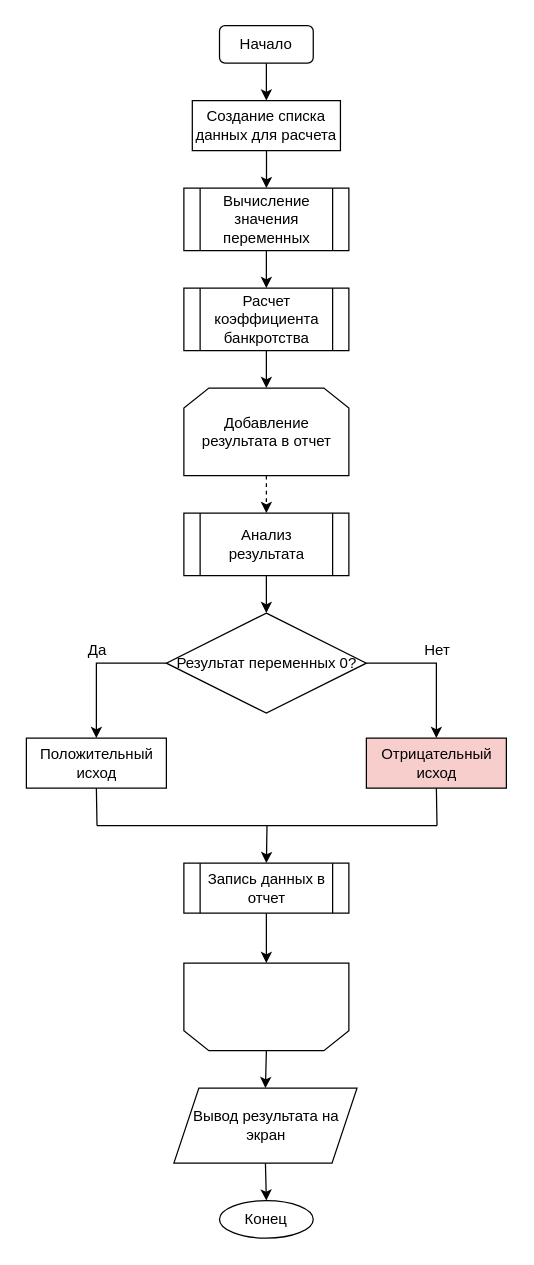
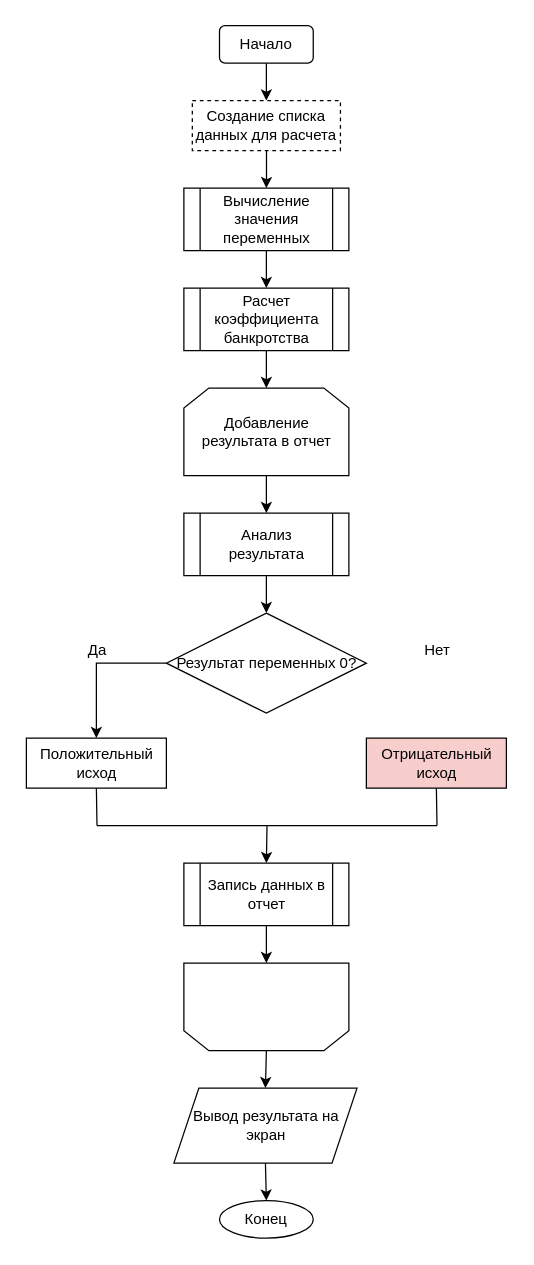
  <mxCell id="0" />
  <mxCell id="1" parent="0" />
  <mxCell id="2" value="" style="edgeStyle=orthogonalEdgeStyle;rounded=0;orthogonalLoop=1;jettySize=auto;html=1;entryX=0.5;entryY=0;entryDx=0;entryDy=0;" edge="1" parent="1" source="3" target="5"><mxGeometry relative="1" as="geometry" /></mxCell>
  <mxCell id="3" value="Начало" style="whiteSpace=wrap;html=1;rounded=1;" vertex="1" parent="1"><mxGeometry x="175" y="20" width="75" height="30" as="geometry" /></mxCell>
  <mxCell id="4" value="" style="edgeStyle=orthogonalEdgeStyle;rounded=0;orthogonalLoop=1;jettySize=auto;html=1;entryX=0.5;entryY=0;entryDx=0;entryDy=0;" edge="1" parent="1" source="5" target="7"><mxGeometry relative="1" as="geometry" /></mxCell>
- <mxCell id="5" value="Создание списка данных для расчета" style="rounded=0;whiteSpace=wrap;html=1;" vertex="1" parent="1"><mxGeometry x="153.25" y="80" width="118.5" height="40" as="geometry" /></mxCell>
+ <mxCell id="5" value="Создание списка данных для расчета" style="rounded=0;whiteSpace=wrap;html=1;dashed=1;" vertex="1" parent="1"><mxGeometry x="153.25" y="80" width="118.5" height="40" as="geometry" /></mxCell>
  <mxCell id="6" style="edgeStyle=orthogonalEdgeStyle;rounded=0;orthogonalLoop=1;jettySize=auto;html=1;exitX=0.5;exitY=1;exitDx=0;exitDy=0;entryX=0.5;entryY=0;entryDx=0;entryDy=0;" edge="1" parent="1" source="7" target="9"><mxGeometry relative="1" as="geometry" /></mxCell>
  <mxCell id="7" value="Вычисление значения переменных" style="shape=process;whiteSpace=wrap;html=1;backgroundOutline=1;" vertex="1" parent="1"><mxGeometry x="146.5" y="150" width="132" height="50" as="geometry" /></mxCell>
  <mxCell id="8" style="edgeStyle=orthogonalEdgeStyle;rounded=0;orthogonalLoop=1;jettySize=auto;html=1;exitX=0.5;exitY=1;exitDx=0;exitDy=0;entryX=0.5;entryY=0;entryDx=0;entryDy=0;" edge="1" parent="1" source="9" target="11"><mxGeometry relative="1" as="geometry" /></mxCell>
  <mxCell id="9" value="Расчет коэффициента банкротства" style="shape=process;whiteSpace=wrap;html=1;backgroundOutline=1;" vertex="1" parent="1"><mxGeometry x="146.5" y="230" width="132" height="50" as="geometry" /></mxCell>
- <mxCell id="10" style="edgeStyle=orthogonalEdgeStyle;rounded=0;orthogonalLoop=1;jettySize=auto;html=1;exitX=0.5;exitY=1;exitDx=0;exitDy=0;entryX=0.5;entryY=0;entryDx=0;entryDy=0;dashed=1;" edge="1" parent="1" source="11" target="15"><mxGeometry relative="1" as="geometry" /></mxCell>
+ <mxCell id="10" style="edgeStyle=orthogonalEdgeStyle;rounded=0;orthogonalLoop=1;jettySize=auto;html=1;exitX=0.5;exitY=1;exitDx=0;exitDy=0;entryX=0.5;entryY=0;entryDx=0;entryDy=0;" edge="1" parent="1" source="11" target="15"><mxGeometry relative="1" as="geometry" /></mxCell>
  <mxCell id="11" value="Добавление результата в отчет" style="shape=loopLimit;whiteSpace=wrap;html=1;" vertex="1" parent="1"><mxGeometry x="146.5" y="310" width="132" height="70" as="geometry" /></mxCell>
  <mxCell id="12" style="edgeStyle=orthogonalEdgeStyle;rounded=0;orthogonalLoop=1;jettySize=auto;html=1;exitX=0.5;exitY=0;exitDx=0;exitDy=0;entryX=0.5;entryY=0;entryDx=0;entryDy=0;" edge="1" parent="1" source="13" target="24"><mxGeometry relative="1" as="geometry" /></mxCell>
  <mxCell id="13" value="" style="shape=loopLimit;whiteSpace=wrap;html=1;rotation=-180;" vertex="1" parent="1"><mxGeometry x="146.5" y="770" width="132" height="70" as="geometry" /></mxCell>
  <mxCell id="14" style="edgeStyle=orthogonalEdgeStyle;rounded=0;orthogonalLoop=1;jettySize=auto;html=1;exitX=0.5;exitY=1;exitDx=0;exitDy=0;entryX=0.5;entryY=0;entryDx=0;entryDy=0;" edge="1" parent="1" source="15" target="18"><mxGeometry relative="1" as="geometry" /></mxCell>
  <mxCell id="15" value="Анализ результата" style="shape=process;whiteSpace=wrap;html=1;backgroundOutline=1;" vertex="1" parent="1"><mxGeometry x="146.5" y="410" width="132" height="50" as="geometry" /></mxCell>
  <mxCell id="16" style="edgeStyle=orthogonalEdgeStyle;rounded=0;orthogonalLoop=1;jettySize=auto;html=1;exitX=0;exitY=0.5;exitDx=0;exitDy=0;entryX=0.5;entryY=0;entryDx=0;entryDy=0;" edge="1" parent="1" source="18" target="19"><mxGeometry relative="1" as="geometry" /></mxCell>
- <mxCell id="17" style="edgeStyle=orthogonalEdgeStyle;rounded=0;orthogonalLoop=1;jettySize=auto;html=1;exitX=1;exitY=0.5;exitDx=0;exitDy=0;entryX=0.5;entryY=0;entryDx=0;entryDy=0;" edge="1" parent="1" source="18" target="20"><mxGeometry relative="1" as="geometry" /></mxCell>
  <mxCell id="18" value="Результат переменных 0?" style="rhombus;whiteSpace=wrap;html=1;" vertex="1" parent="1"><mxGeometry x="132.5" y="490" width="160" height="80" as="geometry" /></mxCell>
  <mxCell id="19" value="Положительный исход" style="rounded=0;whiteSpace=wrap;html=1;" vertex="1" parent="1"><mxGeometry x="20.5" y="590" width="112" height="40" as="geometry" /></mxCell>
  <mxCell id="20" value="Отрицательный исход" style="rounded=0;whiteSpace=wrap;html=1;fillColor=#f8cecc;" vertex="1" parent="1"><mxGeometry x="292.5" y="590" width="112" height="40" as="geometry" /></mxCell>
  <mxCell id="21" style="edgeStyle=orthogonalEdgeStyle;rounded=0;orthogonalLoop=1;jettySize=auto;html=1;exitX=0.5;exitY=1;exitDx=0;exitDy=0;entryX=0.5;entryY=1;entryDx=0;entryDy=0;" edge="1" parent="1" source="22" target="13"><mxGeometry relative="1" as="geometry" /></mxCell>
- <mxCell id="22" value="Запись данных в отчет" style="shape=process;whiteSpace=wrap;html=1;backgroundOutline=1;" vertex="1" parent="1"><mxGeometry x="146.5" y="690" width="132" height="40" as="geometry" /></mxCell>
+ <mxCell id="22" value="Запись данных в отчет" style="shape=process;whiteSpace=wrap;html=1;backgroundOutline=1;" vertex="1" parent="1"><mxGeometry x="146.5" y="690" width="132" height="50" as="geometry" /></mxCell>
  <mxCell id="23" style="edgeStyle=orthogonalEdgeStyle;rounded=0;orthogonalLoop=1;jettySize=auto;html=1;exitX=0.5;exitY=1;exitDx=0;exitDy=0;entryX=0.5;entryY=0;entryDx=0;entryDy=0;" edge="1" parent="1" source="24" target="25"><mxGeometry relative="1" as="geometry" /></mxCell>
  <mxCell id="24" value="Вывод результата на экран" style="shape=parallelogram;perimeter=parallelogramPerimeter;whiteSpace=wrap;html=1;fixedSize=1;" vertex="1" parent="1"><mxGeometry x="138.5" y="870" width="146.5" height="60" as="geometry" /></mxCell>
  <mxCell id="25" value="Конец" style="ellipse;whiteSpace=wrap;html=1;" vertex="1" parent="1"><mxGeometry x="175" y="960" width="75" height="30" as="geometry" /></mxCell>
  <mxCell id="26" value="Да" style="text;html=1;align=center;verticalAlign=middle;resizable=0;points=[];autosize=1;" vertex="1" parent="1"><mxGeometry x="61.5" y="510" width="30" height="20" as="geometry" /></mxCell>
  <mxCell id="27" value="Нет" style="text;html=1;align=center;verticalAlign=middle;resizable=0;points=[];autosize=1;" vertex="1" parent="1"><mxGeometry x="328.5" y="510" width="40" height="20" as="geometry" /></mxCell>
  <mxCell id="28" value="" style="endArrow=none;html=1;entryX=0.5;entryY=1;entryDx=0;entryDy=0;" edge="1" parent="1" target="19"><mxGeometry width="50" height="50" relative="1" as="geometry"><mxPoint x="77" y="660" as="sourcePoint" /><mxPoint x="105" y="660" as="targetPoint" /></mxGeometry></mxCell>
  <mxCell id="29" value="" style="endArrow=none;html=1;entryX=0.5;entryY=1;entryDx=0;entryDy=0;" edge="1" parent="1" target="20"><mxGeometry width="50" height="50" relative="1" as="geometry"><mxPoint x="349" y="660" as="sourcePoint" /><mxPoint x="344.5" y="640" as="targetPoint" /></mxGeometry></mxCell>
  <mxCell id="30" value="" style="endArrow=none;html=1;" edge="1" parent="1"><mxGeometry width="50" height="50" relative="1" as="geometry"><mxPoint x="77" y="660" as="sourcePoint" /><mxPoint x="349" y="660" as="targetPoint" /></mxGeometry></mxCell>
  <mxCell id="31" value="" style="endArrow=classic;html=1;entryX=0.5;entryY=0;entryDx=0;entryDy=0;" edge="1" parent="1" target="22"><mxGeometry width="50" height="50" relative="1" as="geometry"><mxPoint x="213" y="660" as="sourcePoint" /><mxPoint x="75" y="670" as="targetPoint" /></mxGeometry></mxCell>
